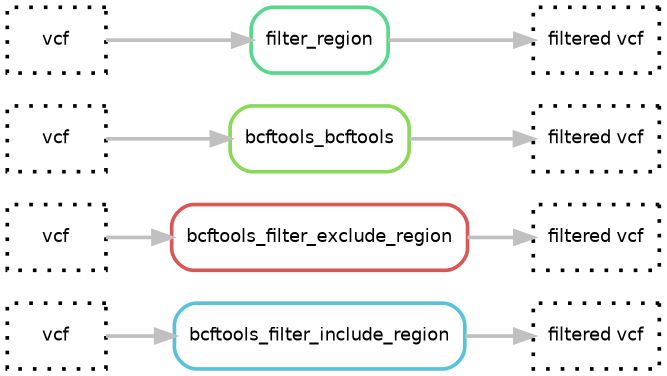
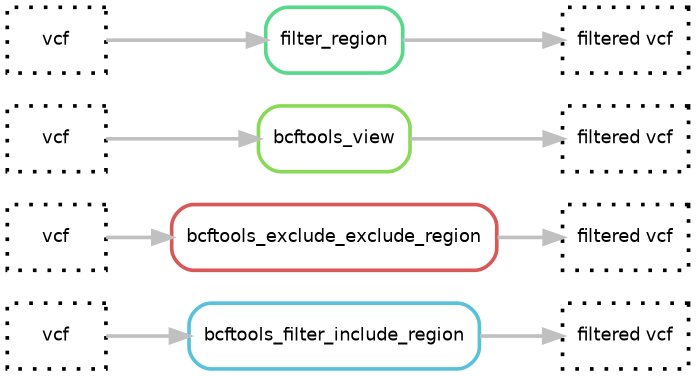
  digraph {
    bgcolor=white
    fontname="DejaVu Sans"
    rankdir=LR
    node [color="0.0 0.0 0.0" fontname="DejaVu Sans" fontsize=10 penwidth=2 shape=box style=dotted]
    edge [color=grey fontname="DejaVu Sans" penwidth=2]
    n1 [label="filtered vcf"]
    n2 [label="filtered vcf"]
    n3 [label="filtered vcf"]
    n4 [label="filtered vcf"]
    n5 [label=vcf]
    n6 [color="0.53 0.6 0.85" label=bcftools_filter_include_region style=rounded]
    n7 [label=vcf]
-   n8 [color="0.00 0.6 0.85" label=bcftools_filter_exclude_region style=rounded]
+   n8 [color="0.00 0.6 0.85" label=bcftools_exclude_exclude_region style=rounded]
    n9 [label=vcf]
-   n10 [color="0.27 0.6 0.85" label=bcftools_bcftools style=rounded]
+   n10 [color="0.27 0.6 0.85" label=bcftools_view style=rounded]
    n11 [label=vcf]
    n12 [color="0.40 0.6 0.85" label=filter_region style=rounded]
    n5 -> n6
    n6 -> n1
    n7 -> n8
    n8 -> n2
    n9 -> n10
    n10 -> n3
    n11 -> n12
    n12 -> n4
  }
